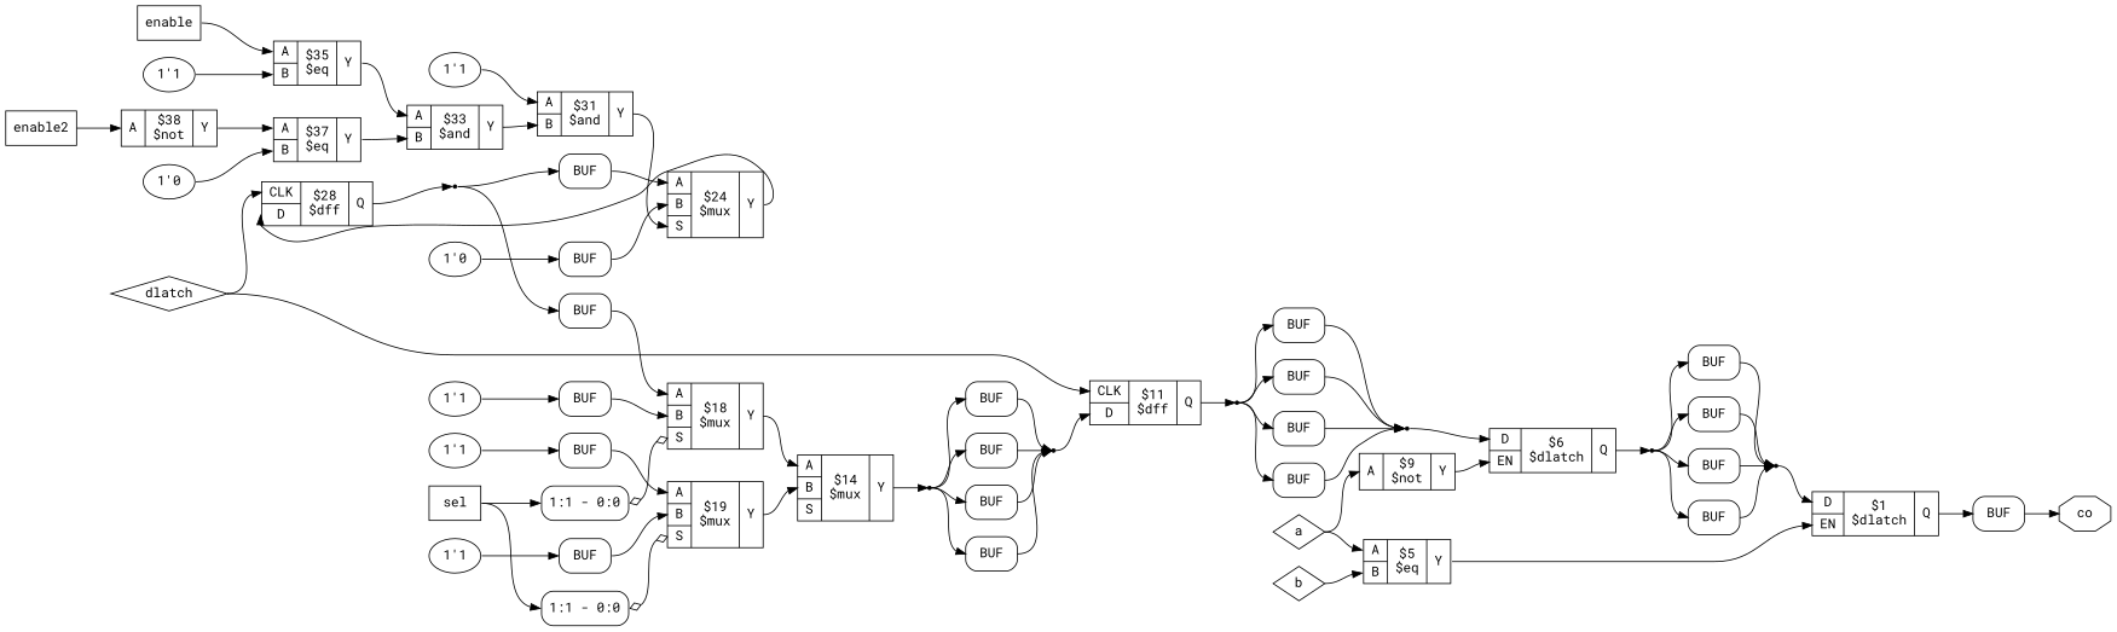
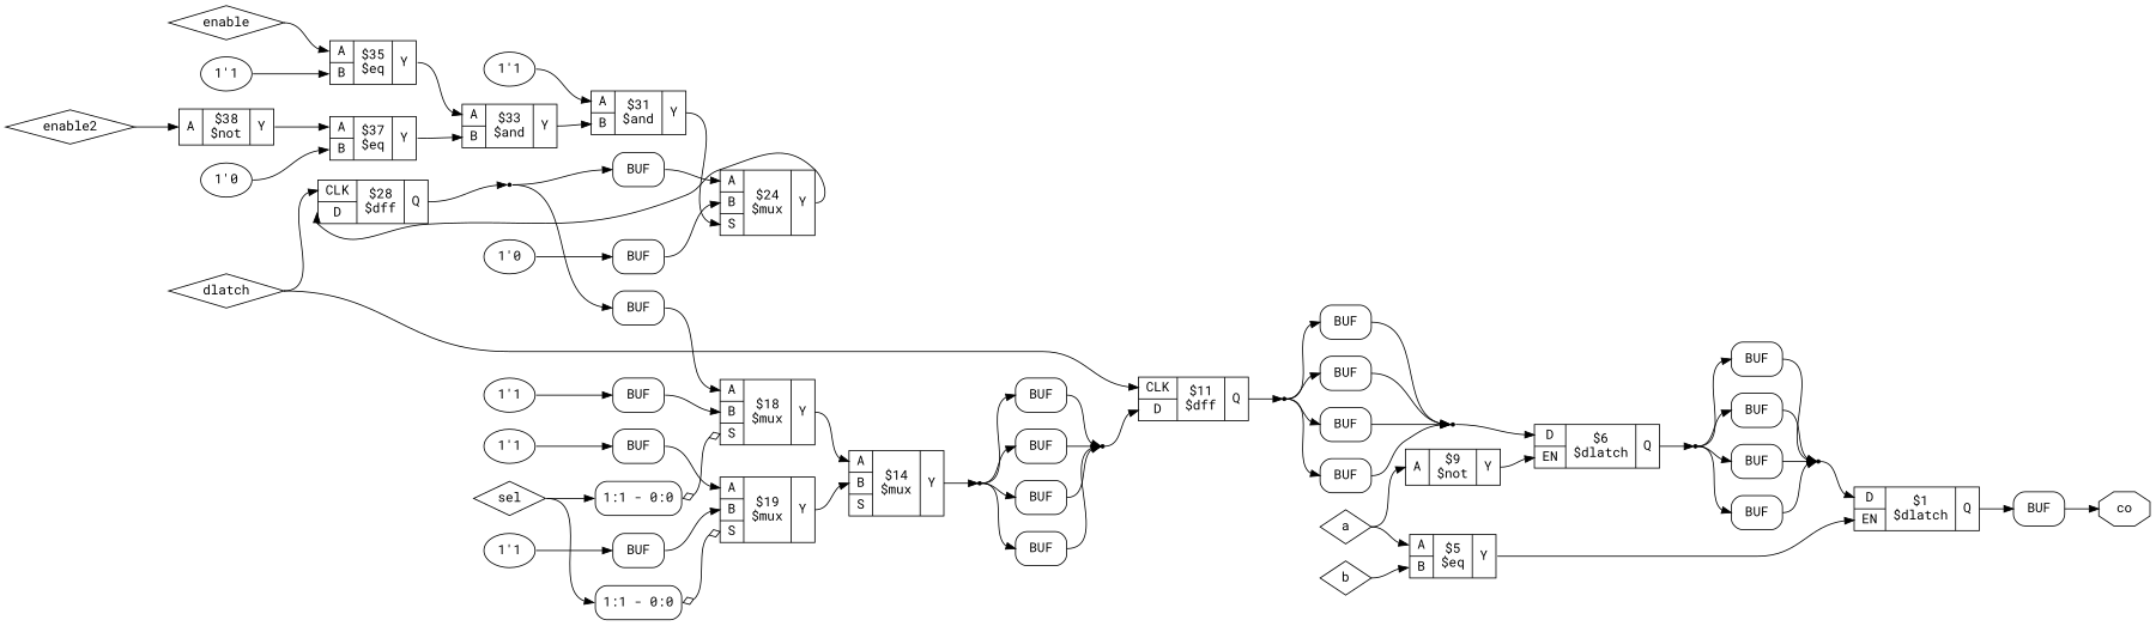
  digraph {
    fontname="Roboto Mono"
    rankdir=LR
    remincross=true
    node [fontname="Roboto Mono" shape=box]
    edge [color=black fontname="Roboto Mono" headport="w:w" tailport=e]
    n25 [color=black fontcolor=black label=dlatch shape=diamond]
    c43 [label="{{<p40> CLK|<p41> D}|$28\n$dff|{<p42> Q}}" shape=record]
    c49 [label="{{<p40> CLK|<p41> D}|$11\n$dff|{<p42> Q}}" shape=record]
    n6 [shape=point]
    n18 [shape=point]
-   n26 [color=black fontcolor=black label=enable2]
+   n26 [color=black fontcolor=black label=enable2 shape=diamond]
    c34 [label="{{<p32> A}|$38\n$not|{<p33> Y}}" shape=record]
    c36 [label="{{<p32> A|<p35> B}|$37\n$eq|{<p33> Y}}" shape=record]
-   n27 [color=black fontcolor=black label=enable]
+   n27 [color=black fontcolor=black label=enable shape=diamond]
    c37 [label="{{<p32> A|<p35> B}|$35\n$eq|{<p33> Y}}" shape=record]
    c38 [label="{{<p32> A|<p35> B}|$33\n$and|{<p33> Y}}" shape=record]
-   n28 [color=black fontcolor=black label=sel]
+   n28 [color=black fontcolor=black label=sel shape=diamond]
    x3 [label="<s0> 1:1 - 0:0 " shape=record style=rounded]
    x4 [label="<s0> 1:1 - 0:0 " shape=record style=rounded]
    c46 [label="{{<p32> A|<p35> B|<p44> S}|$19\n$mux|{<p33> Y}}" shape=record]
    c47 [label="{{<p32> A|<p35> B|<p44> S}|$18\n$mux|{<p33> Y}}" shape=record]
    n29 [color=black fontcolor=black label=co shape=octagon]
    n30 [color=black fontcolor=black label=b shape=diamond]
    c53 [label="{{<p32> A|<p35> B}|$5\n$eq|{<p33> Y}}" shape=record]
    c54 [label="{{<p41> D|<p51> EN}|$1\n$dlatch|{<p42> Q}}" shape=record]
    n31 [color=black fontcolor=black label=a shape=diamond]
    c50 [label="{{<p32> A}|$9\n$not|{<p33> Y}}" shape=record]
    c52 [label="{{<p41> D|<p51> EN}|$6\n$dlatch|{<p42> Q}}" shape=record]
    v0 [label="1'0" shape=""]
    c39 [label="{{<p32> A|<p35> B}|$31\n$and|{<p33> Y}}" shape=record]
    v1 [label="1'1" shape=""]
    c45 [label="{{<p32> A|<p35> B|<p44> S}|$24\n$mux|{<p33> Y}}" shape=record]
    v2 [label="1'1" shape=""]
    x6 [label=BUF style=rounded]
    x9 [label=BUF style=rounded]
    c48 [label="{{<p32> A|<p35> B|<p44> S}|$14\n$mux|{<p33> Y}}" shape=record]
    n16 [shape=point]
    x10 [label=BUF style=rounded]
    x16 [label=BUF style=rounded]
    x21 [label=BUF style=rounded]
    x26 [label=BUF style=rounded]
    x11 [label=BUF style=rounded]
    x17 [label=BUF style=rounded]
    x22 [label=BUF style=rounded]
    x27 [label=BUF style=rounded]
    n21 [shape=point]
    x12 [label=BUF style=rounded]
    x18 [label=BUF style=rounded]
    x23 [label=BUF style=rounded]
    x28 [label=BUF style=rounded]
    x13 [label=BUF style=rounded]
    v7 [label="1'0" shape=""]
    x8 [label=BUF style=rounded]
    n17 [shape=point]
    n20 [shape=point]
    n23 [shape=point]
    v14 [label="1'1" shape=""]
    x15 [label=BUF style=rounded]
    v19 [label="1'1" shape=""]
    x20 [label=BUF style=rounded]
    v24 [label="1'1" shape=""]
    x25 [label=BUF style=rounded]
    n25 -> c43 [headport="p40:w"]
    n25 -> c49 [headport="p40:w"]
    c43 -> n6 [headport=w tailport="p42:e"]
    c49 -> n18 [headport=w tailport="p42:e"]
    n6 -> x6
    n6 -> x9
    n18 -> x11
    n18 -> x17
    n18 -> x22
    n18 -> x27
    n26 -> c34 [headport="p32:w"]
    c34 -> c36 [headport="p32:w" tailport="p33:e"]
    c36 -> c38 [headport="p35:w" tailport="p33:e"]
    n27 -> c37 [headport="p32:w"]
    c37 -> c38 [headport="p32:w" tailport="p33:e"]
    c38 -> c39 [headport="p35:w" tailport="p33:e"]
    n28 -> x3 [headport="s0:w"]
    n28 -> x4 [headport="s0:w"]
    x3 -> c46 [arrowhead=odiamond arrowtail=odiamond dir=both headport="p44:w"]
    x4 -> c47 [arrowhead=odiamond arrowtail=odiamond dir=both headport="p44:w"]
    c46 -> c48 [headport="p35:w" tailport="p33:e"]
    c47 -> c48 [headport="p32:w" tailport="p33:e"]
    n30 -> c53 [headport="p35:w"]
    c53 -> c54 [headport="p51:w" tailport="p33:e"]
    c54 -> x13 [tailport="p42:e"]
    n31 -> c53 [headport="p32:w"]
    n31 -> c50 [headport="p32:w"]
    c50 -> c52 [headport="p51:w" tailport="p33:e"]
    c52 -> n21 [headport=w tailport="p42:e"]
    v0 -> c36 [headport="p35:w"]
    c39 -> c45 [headport="p44:w" tailport="p33:e"]
    v1 -> c37 [headport="p35:w"]
    c45 -> c43 [headport="p41:w" tailport="p33:e"]
    v2 -> c39 [headport="p32:w"]
    x6 -> c45 [headport="p32:w" tailport="e:e"]
    x9 -> c47 [headport="p32:w" tailport="e:e"]
    c48 -> n16 [headport=w tailport="p33:e"]
    n16 -> x10
    n16 -> x16
    n16 -> x21
    n16 -> x26
    x10 -> n17 [headport=w tailport="e:e"]
    x16 -> n17 [headport=w tailport="e:e"]
    x21 -> n17 [headport=w tailport="e:e"]
    x26 -> n17 [headport=w tailport="e:e"]
    x11 -> n20 [headport=w tailport="e:e"]
    x17 -> n20 [headport=w tailport="e:e"]
    x22 -> n20 [headport=w tailport="e:e"]
    x27 -> n20 [headport=w tailport="e:e"]
    n21 -> x12
    n21 -> x18
    n21 -> x23
    n21 -> x28
    x12 -> n23 [headport=w tailport="e:e"]
    x18 -> n23 [headport=w tailport="e:e"]
    x23 -> n23 [headport=w tailport="e:e"]
    x28 -> n23 [headport=w tailport="e:e"]
    x13 -> n29 [headport=w tailport="e:e"]
    v7 -> x8
    x8 -> c45 [headport="p35:w" tailport="e:e"]
    n17 -> c49 [headport="p41:w"]
    n20 -> c52 [headport="p41:w"]
    n23 -> c54 [headport="p41:w"]
    v14 -> x15
    x15 -> c46 [headport="p32:w" tailport="e:e"]
    v19 -> x20
    x20 -> c47 [headport="p35:w" tailport="e:e"]
    v24 -> x25
    x25 -> c46 [headport="p35:w" tailport="e:e"]
  }
